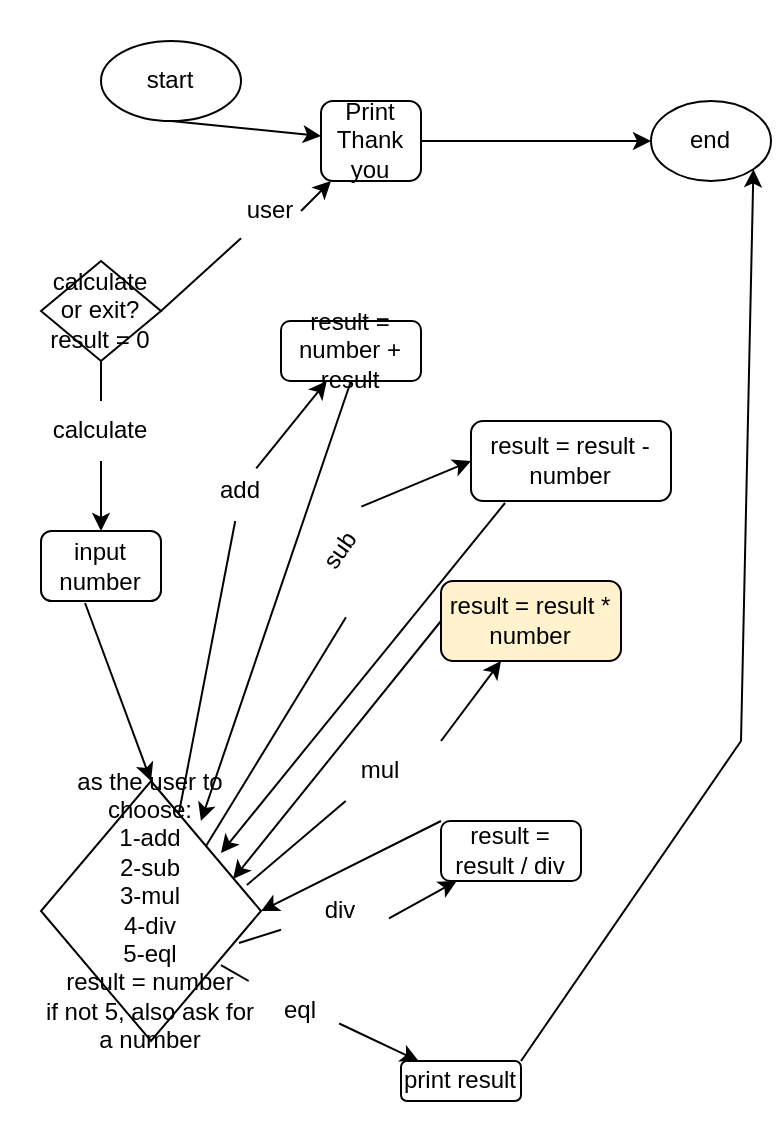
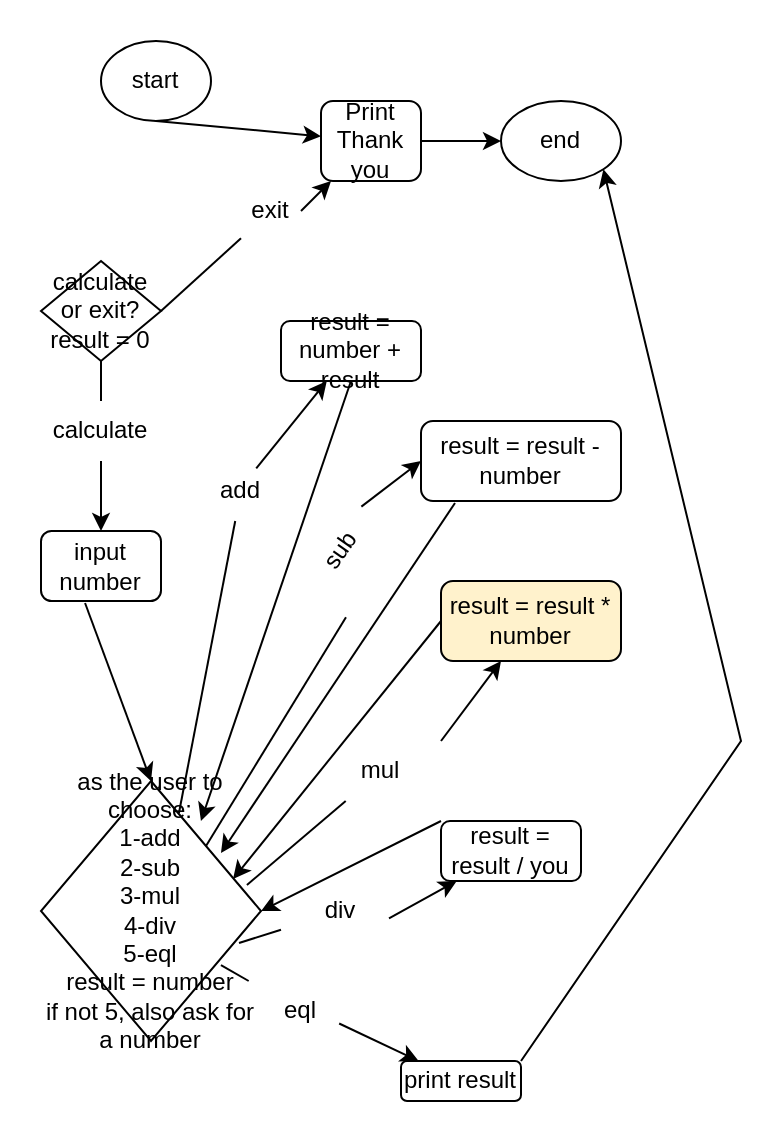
  <mxCell id="0" />
  <mxCell id="1" parent="0" />
- <mxCell id="2" value="start" style="ellipse;whiteSpace=wrap;html=1;" vertex="1" parent="1"><mxGeometry x="50" y="20" width="70" height="40" as="geometry" /></mxCell>
+ <mxCell id="2" value="start" style="ellipse;whiteSpace=wrap;html=1;" vertex="1" parent="1"><mxGeometry x="50" y="20" width="55" height="40" as="geometry" /></mxCell>
  <mxCell id="3" value="&lt;div&gt;calculate or exit?&lt;/div&gt;&lt;div&gt;result = 0&lt;br&gt;&lt;/div&gt;" style="rhombus;whiteSpace=wrap;html=1;" vertex="1" parent="1"><mxGeometry x="20" y="130" width="60" height="50" as="geometry" /></mxCell>
  <mxCell id="4" value="" style="endArrow=classic;html=1;rounded=0;exitX=0.5;exitY=1;exitDx=0;exitDy=0;" edge="1" parent="1" source="2" target="6"><mxGeometry width="50" height="50" relative="1" as="geometry"><mxPoint x="130" y="380" as="sourcePoint" /><mxPoint x="180" y="330" as="targetPoint" /></mxGeometry></mxCell>
  <mxCell id="5" value="" style="endArrow=classic;html=1;rounded=0;exitX=1;exitY=0.5;exitDx=0;exitDy=0;startArrow=none;" edge="1" parent="1" source="8" target="6"><mxGeometry width="50" height="50" relative="1" as="geometry"><mxPoint x="130" y="380" as="sourcePoint" /><mxPoint x="160" y="100" as="targetPoint" /></mxGeometry></mxCell>
  <mxCell id="6" value="Print Thank you" style="rounded=1;whiteSpace=wrap;html=1;" vertex="1" parent="1"><mxGeometry x="160" y="50" width="50" height="40" as="geometry" /></mxCell>
  <mxCell id="7" value="" style="endArrow=none;html=1;rounded=0;exitX=1;exitY=0.5;exitDx=0;exitDy=0;" edge="1" parent="1" source="3" target="8"><mxGeometry width="50" height="50" relative="1" as="geometry"><mxPoint x="110" y="115" as="sourcePoint" /><mxPoint x="173" y="90" as="targetPoint" /></mxGeometry></mxCell>
- <mxCell id="8" value="user" style="text;html=1;strokeColor=none;fillColor=none;align=center;verticalAlign=middle;whiteSpace=wrap;rounded=0;" vertex="1" parent="1"><mxGeometry x="120" y="90" width="30" height="30" as="geometry" /></mxCell>
+ <mxCell id="8" value="exit" style="text;html=1;strokeColor=none;fillColor=none;align=center;verticalAlign=middle;whiteSpace=wrap;rounded=0;" vertex="1" parent="1"><mxGeometry x="120" y="90" width="30" height="30" as="geometry" /></mxCell>
  <mxCell id="9" value="" style="endArrow=classic;html=1;rounded=0;exitX=1;exitY=0.5;exitDx=0;exitDy=0;" edge="1" parent="1" source="6" target="10"><mxGeometry width="50" height="50" relative="1" as="geometry"><mxPoint x="130" y="380" as="sourcePoint" /><mxPoint x="250" y="90" as="targetPoint" /></mxGeometry></mxCell>
- <mxCell id="10" value="end" style="ellipse;whiteSpace=wrap;html=1;" vertex="1" parent="1"><mxGeometry x="325" y="50" width="60" height="40" as="geometry" /></mxCell>
+ <mxCell id="10" value="end" style="ellipse;whiteSpace=wrap;html=1;" vertex="1" parent="1"><mxGeometry x="250" y="50" width="60" height="40" as="geometry" /></mxCell>
  <mxCell id="11" value="" style="endArrow=classic;html=1;rounded=0;exitX=0.5;exitY=1;exitDx=0;exitDy=0;startArrow=none;" edge="1" parent="1" source="14" target="27"><mxGeometry width="50" height="50" relative="1" as="geometry"><mxPoint x="130" y="380" as="sourcePoint" /><mxPoint x="60" y="270" as="targetPoint" /></mxGeometry></mxCell>
  <mxCell id="12" value="as the user to choose:&lt;br&gt;&lt;div&gt;1-add&lt;/div&gt;&lt;div&gt;2-sub&lt;/div&gt;&lt;div&gt;3-mul&lt;/div&gt;&lt;div&gt;4-div&lt;/div&gt;&lt;div&gt;5-eql&lt;/div&gt;&lt;div&gt;result = number&lt;/div&gt;&lt;div&gt;if not 5, also ask for a number&lt;br&gt;&lt;/div&gt;" style="rhombus;whiteSpace=wrap;html=1;" vertex="1" parent="1"><mxGeometry x="20" y="390" width="110" height="130" as="geometry" /></mxCell>
  <mxCell id="13" value="" style="endArrow=none;html=1;rounded=0;exitX=0.5;exitY=1;exitDx=0;exitDy=0;entryX=0.5;entryY=0;entryDx=0;entryDy=0;" edge="1" parent="1" source="3" target="14"><mxGeometry width="50" height="50" relative="1" as="geometry"><mxPoint x="80" y="140" as="sourcePoint" /><mxPoint x="50" y="220" as="targetPoint" /></mxGeometry></mxCell>
  <mxCell id="14" value="calculate" style="text;html=1;strokeColor=none;fillColor=none;align=center;verticalAlign=middle;whiteSpace=wrap;rounded=0;" vertex="1" parent="1"><mxGeometry x="20" y="200" width="60" height="30" as="geometry" /></mxCell>
  <mxCell id="15" value="" style="endArrow=classic;html=1;rounded=0;exitX=0.627;exitY=0.123;exitDx=0;exitDy=0;exitPerimeter=0;startArrow=none;" edge="1" parent="1" source="18" target="16"><mxGeometry width="50" height="50" relative="1" as="geometry"><mxPoint x="120" y="380" as="sourcePoint" /><mxPoint x="140" y="180" as="targetPoint" /></mxGeometry></mxCell>
  <mxCell id="16" value="result = number + result" style="rounded=1;whiteSpace=wrap;html=1;" vertex="1" parent="1"><mxGeometry x="140" y="160" width="70" height="30" as="geometry" /></mxCell>
  <mxCell id="17" value="" style="endArrow=none;html=1;rounded=0;exitX=0.627;exitY=0.123;exitDx=0;exitDy=0;exitPerimeter=0;" edge="1" parent="1" source="12" target="18"><mxGeometry width="50" height="50" relative="1" as="geometry"><mxPoint x="84" y="296" as="sourcePoint" /><mxPoint x="164" y="190" as="targetPoint" /></mxGeometry></mxCell>
  <mxCell id="18" value="add" style="text;html=1;strokeColor=none;fillColor=none;align=center;verticalAlign=middle;whiteSpace=wrap;rounded=0;" vertex="1" parent="1"><mxGeometry x="90" y="230" width="60" height="30" as="geometry" /></mxCell>
  <mxCell id="19" value="" style="endArrow=classic;html=1;rounded=0;exitX=0.5;exitY=1;exitDx=0;exitDy=0;entryX=0.727;entryY=0.154;entryDx=0;entryDy=0;entryPerimeter=0;" edge="1" parent="1" source="16" target="12"><mxGeometry width="50" height="50" relative="1" as="geometry"><mxPoint x="120" y="380" as="sourcePoint" /><mxPoint x="170" y="330" as="targetPoint" /></mxGeometry></mxCell>
  <mxCell id="20" value="" style="endArrow=classic;html=1;rounded=0;exitX=0.9;exitY=0.354;exitDx=0;exitDy=0;exitPerimeter=0;entryX=0;entryY=0.5;entryDx=0;entryDy=0;startArrow=none;" edge="1" parent="1" source="24" target="21"><mxGeometry width="50" height="50" relative="1" as="geometry"><mxPoint x="120" y="380" as="sourcePoint" /><mxPoint x="210" y="230" as="targetPoint" /></mxGeometry></mxCell>
- <mxCell id="21" value="result = result - number" style="rounded=1;whiteSpace=wrap;html=1;" vertex="1" parent="1"><mxGeometry x="235" y="210" width="100" height="40" as="geometry" /></mxCell>
+ <mxCell id="21" value="result = result - number" style="rounded=1;whiteSpace=wrap;html=1;" vertex="1" parent="1"><mxGeometry x="210" y="210" width="100" height="40" as="geometry" /></mxCell>
  <mxCell id="22" value="" style="endArrow=classic;html=1;rounded=0;exitX=0.17;exitY=1.025;exitDx=0;exitDy=0;exitPerimeter=0;entryX=0.818;entryY=0.277;entryDx=0;entryDy=0;entryPerimeter=0;" edge="1" parent="1" source="21" target="12"><mxGeometry width="50" height="50" relative="1" as="geometry"><mxPoint x="140" y="380" as="sourcePoint" /><mxPoint x="190" y="330" as="targetPoint" /></mxGeometry></mxCell>
  <mxCell id="23" value="" style="endArrow=none;html=1;rounded=0;exitX=1;exitY=0;exitDx=0;exitDy=0;entryX=0.071;entryY=1.202;entryDx=0;entryDy=0;entryPerimeter=0;" edge="1" parent="1" source="12" target="24"><mxGeometry width="50" height="50" relative="1" as="geometry"><mxPoint x="114" y="326" as="sourcePoint" /><mxPoint x="210" y="230" as="targetPoint" /></mxGeometry></mxCell>
  <mxCell id="24" value="sub" style="text;html=1;strokeColor=none;fillColor=none;align=center;verticalAlign=middle;whiteSpace=wrap;rounded=0;rotation=-55;" vertex="1" parent="1"><mxGeometry x="140" y="260" width="60" height="30" as="geometry" /></mxCell>
  <mxCell id="25" value="" style="endArrow=classic;html=1;rounded=0;startArrow=none;exitX=1;exitY=0;exitDx=0;exitDy=0;" edge="1" parent="1" source="31" target="26"><mxGeometry width="50" height="50" relative="1" as="geometry"><mxPoint x="221" y="387" as="sourcePoint" /><mxPoint x="230" y="320" as="targetPoint" /></mxGeometry></mxCell>
  <mxCell id="26" value="result = result * number " style="rounded=1;whiteSpace=wrap;html=1;fillColor=#fff2cc;" vertex="1" parent="1"><mxGeometry x="220" y="290" width="90" height="40" as="geometry" /></mxCell>
  <mxCell id="27" value="input number" style="rounded=1;whiteSpace=wrap;html=1;" vertex="1" parent="1"><mxGeometry x="20" y="265" width="60" height="35" as="geometry" /></mxCell>
  <mxCell id="28" value="" style="endArrow=classic;html=1;rounded=0;exitX=0.367;exitY=1.029;exitDx=0;exitDy=0;exitPerimeter=0;entryX=0.5;entryY=0;entryDx=0;entryDy=0;" edge="1" parent="1" source="27" target="12"><mxGeometry width="50" height="50" relative="1" as="geometry"><mxPoint x="130" y="380" as="sourcePoint" /><mxPoint x="180" y="330" as="targetPoint" /></mxGeometry></mxCell>
  <mxCell id="29" value="" style="endArrow=classic;html=1;rounded=0;exitX=0;exitY=0.5;exitDx=0;exitDy=0;entryX=0.873;entryY=0.377;entryDx=0;entryDy=0;entryPerimeter=0;" edge="1" parent="1" source="26" target="12"><mxGeometry width="50" height="50" relative="1" as="geometry"><mxPoint x="130" y="380" as="sourcePoint" /><mxPoint x="180" y="330" as="targetPoint" /></mxGeometry></mxCell>
  <mxCell id="30" value="" style="endArrow=none;html=1;rounded=0;exitX=0.936;exitY=0.4;exitDx=0;exitDy=0;exitPerimeter=0;" edge="1" parent="1" source="12" target="31"><mxGeometry width="50" height="50" relative="1" as="geometry"><mxPoint x="151" y="442" as="sourcePoint" /><mxPoint x="248" y="330" as="targetPoint" /></mxGeometry></mxCell>
  <mxCell id="31" value="&lt;div&gt;mul&lt;/div&gt;" style="text;html=1;strokeColor=none;fillColor=none;align=center;verticalAlign=middle;whiteSpace=wrap;rounded=0;" vertex="1" parent="1"><mxGeometry x="160" y="370" width="60" height="30" as="geometry" /></mxCell>
  <mxCell id="32" value="" style="endArrow=classic;html=1;rounded=0;exitX=0.9;exitY=0.623;exitDx=0;exitDy=0;exitPerimeter=0;startArrow=none;" edge="1" parent="1" source="36" target="33"><mxGeometry width="50" height="50" relative="1" as="geometry"><mxPoint x="130" y="440" as="sourcePoint" /><mxPoint x="220" y="440" as="targetPoint" /></mxGeometry></mxCell>
- <mxCell id="33" value="result = result / div" style="rounded=1;whiteSpace=wrap;html=1;" vertex="1" parent="1"><mxGeometry x="220" y="410" width="70" height="30" as="geometry" /></mxCell>
+ <mxCell id="33" value="result = result / you" style="rounded=1;whiteSpace=wrap;html=1;" vertex="1" parent="1"><mxGeometry x="220" y="410" width="70" height="30" as="geometry" /></mxCell>
  <mxCell id="34" value="" style="endArrow=classic;html=1;rounded=0;exitX=0;exitY=0;exitDx=0;exitDy=0;entryX=1;entryY=0.5;entryDx=0;entryDy=0;" edge="1" parent="1" source="33" target="12"><mxGeometry width="50" height="50" relative="1" as="geometry"><mxPoint x="130" y="440" as="sourcePoint" /><mxPoint x="180" y="390" as="targetPoint" /></mxGeometry></mxCell>
  <mxCell id="35" value="" style="endArrow=none;html=1;rounded=0;exitX=0.9;exitY=0.623;exitDx=0;exitDy=0;exitPerimeter=0;" edge="1" parent="1" source="12" target="36"><mxGeometry width="50" height="50" relative="1" as="geometry"><mxPoint x="119" y="471" as="sourcePoint" /><mxPoint x="220" y="437" as="targetPoint" /></mxGeometry></mxCell>
  <mxCell id="36" value="div" style="text;html=1;strokeColor=none;fillColor=none;align=center;verticalAlign=middle;whiteSpace=wrap;rounded=0;" vertex="1" parent="1"><mxGeometry x="140" y="440" width="60" height="30" as="geometry" /></mxCell>
  <mxCell id="37" value="" style="endArrow=classic;html=1;rounded=0;exitX=0.818;exitY=0.708;exitDx=0;exitDy=0;exitPerimeter=0;startArrow=none;" edge="1" parent="1" source="40" target="38"><mxGeometry width="50" height="50" relative="1" as="geometry"><mxPoint x="130" y="440" as="sourcePoint" /><mxPoint x="190" y="540" as="targetPoint" /></mxGeometry></mxCell>
  <mxCell id="38" value="print result" style="rounded=1;whiteSpace=wrap;html=1;" vertex="1" parent="1"><mxGeometry x="200" y="530" width="60" height="20" as="geometry" /></mxCell>
  <mxCell id="39" value="" style="endArrow=none;html=1;rounded=0;exitX=0.818;exitY=0.708;exitDx=0;exitDy=0;exitPerimeter=0;" edge="1" parent="1" source="12" target="40"><mxGeometry width="50" height="50" relative="1" as="geometry"><mxPoint x="110" y="482" as="sourcePoint" /><mxPoint x="209" y="530" as="targetPoint" /></mxGeometry></mxCell>
  <mxCell id="40" value="eql" style="text;html=1;strokeColor=none;fillColor=none;align=center;verticalAlign=middle;whiteSpace=wrap;rounded=0;" vertex="1" parent="1"><mxGeometry x="120" y="490" width="60" height="30" as="geometry" /></mxCell>
  <mxCell id="41" value="" style="endArrow=classic;html=1;rounded=0;exitX=1;exitY=0;exitDx=0;exitDy=0;entryX=1;entryY=1;entryDx=0;entryDy=0;" edge="1" parent="1" source="38" target="10"><mxGeometry width="50" height="50" relative="1" as="geometry"><mxPoint x="260" y="380" as="sourcePoint" /><mxPoint x="400" y="180" as="targetPoint" /><Array as="points"><mxPoint x="370" y="370" /></Array></mxGeometry></mxCell>
